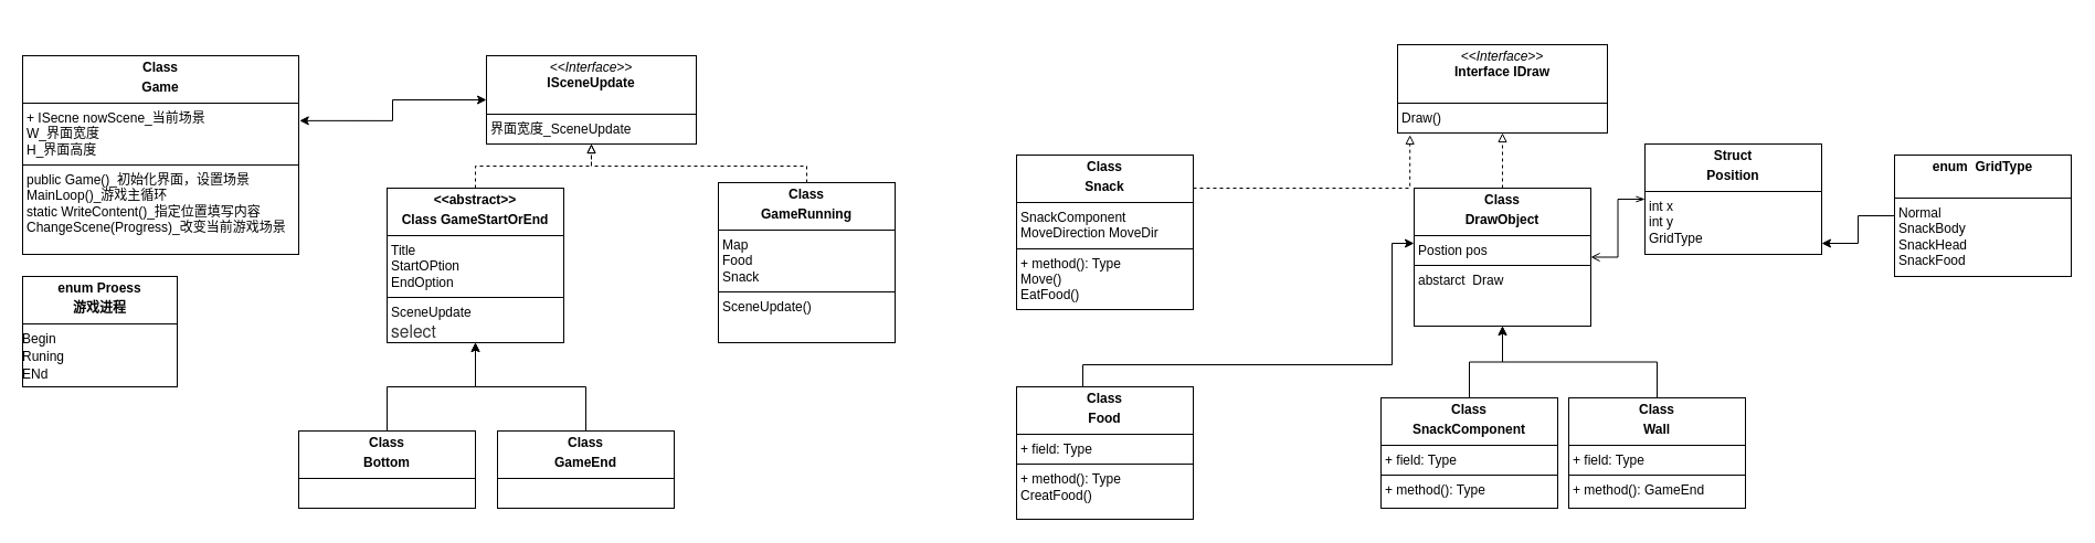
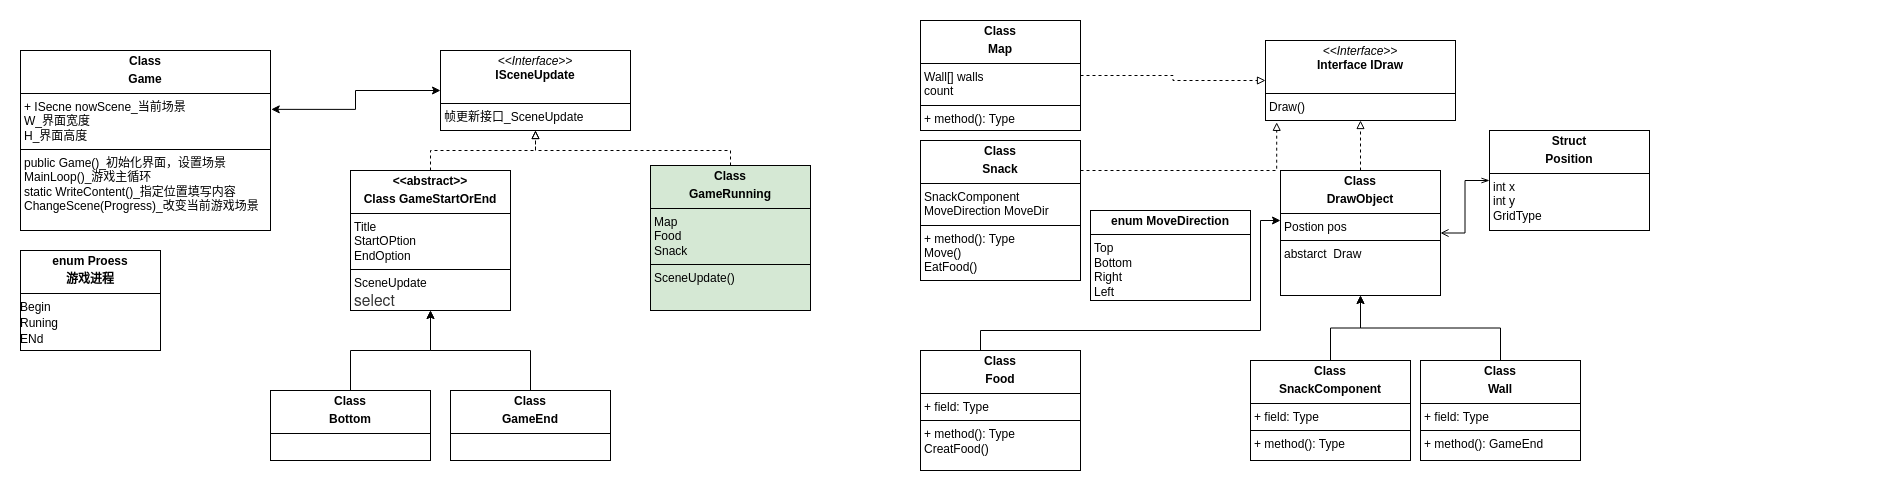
  <mxCell id="0" />
  <mxCell id="1" parent="0" />
  <mxCell id="2" value="" style="edgeStyle=orthogonalEdgeStyle;rounded=0;orthogonalLoop=1;jettySize=auto;html=1;entryX=1.003;entryY=0.327;entryDx=0;entryDy=0;entryPerimeter=0;startArrow=classic;startFill=1;" parent="1" source="3" target="6" edge="1"><mxGeometry relative="1" as="geometry"><mxPoint x="370" y="120" as="targetPoint" /></mxGeometry></mxCell>
- <mxCell id="3" value="&lt;p style=&quot;margin:0px;margin-top:4px;text-align:center;&quot;&gt;&lt;i&gt;&amp;lt;&amp;lt;Interface&amp;gt;&amp;gt;&lt;/i&gt;&lt;br&gt;&lt;b&gt;ISceneUpdate&lt;/b&gt;&lt;/p&gt;&lt;p style=&quot;margin:0px;margin-left:4px;&quot;&gt;&lt;br&gt;&lt;/p&gt;&lt;hr size=&quot;1&quot; style=&quot;border-style:solid;&quot;&gt;&lt;p style=&quot;margin:0px;margin-left:4px;&quot;&gt;界面宽度_SceneUpdate&lt;/p&gt;" style="verticalAlign=top;align=left;overflow=fill;html=1;whiteSpace=wrap;" parent="1" vertex="1"><mxGeometry x="440" y="50" width="190" height="80" as="geometry" /></mxCell>
+ <mxCell id="3" value="&lt;p style=&quot;margin:0px;margin-top:4px;text-align:center;&quot;&gt;&lt;i&gt;&amp;lt;&amp;lt;Interface&amp;gt;&amp;gt;&lt;/i&gt;&lt;br&gt;&lt;b&gt;ISceneUpdate&lt;/b&gt;&lt;/p&gt;&lt;p style=&quot;margin:0px;margin-left:4px;&quot;&gt;&lt;br&gt;&lt;/p&gt;&lt;hr size=&quot;1&quot; style=&quot;border-style:solid;&quot;&gt;&lt;p style=&quot;margin:0px;margin-left:4px;&quot;&gt;帧更新接口_SceneUpdate&lt;/p&gt;" style="verticalAlign=top;align=left;overflow=fill;html=1;whiteSpace=wrap;" parent="1" vertex="1"><mxGeometry x="440" y="50" width="190" height="80" as="geometry" /></mxCell>
  <mxCell id="4" value="" style="edgeStyle=orthogonalEdgeStyle;rounded=0;orthogonalLoop=1;jettySize=auto;html=1;dashed=1;endArrow=block;endFill=0;" parent="1" source="5" target="3" edge="1"><mxGeometry relative="1" as="geometry" /></mxCell>
  <mxCell id="5" value="&lt;p style=&quot;margin:0px;margin-top:4px;text-align:center;&quot;&gt;&lt;b&gt;&amp;lt;&amp;lt;abstract&amp;gt;&amp;gt;&lt;/b&gt;&lt;/p&gt;&lt;p style=&quot;margin:0px;margin-top:4px;text-align:center;&quot;&gt;&lt;b&gt;Class GameStartOrEnd&lt;/b&gt;&lt;/p&gt;&lt;hr size=&quot;1&quot; style=&quot;border-style:solid;&quot;&gt;&lt;p style=&quot;margin:0px;margin-left:4px;&quot;&gt;Title&lt;/p&gt;&lt;p style=&quot;margin:0px;margin-left:4px;&quot;&gt;StartOPtion&lt;/p&gt;&lt;p style=&quot;margin:0px;margin-left:4px;&quot;&gt;EndOption&lt;/p&gt;&lt;hr size=&quot;1&quot; style=&quot;border-style:solid;&quot;&gt;&lt;p style=&quot;margin:0px;margin-left:4px;&quot;&gt;SceneUpdate&lt;/p&gt;&lt;p style=&quot;margin:0px;margin-left:4px;&quot;&gt;&lt;span style=&quot;color: rgb(51, 51, 51); font-family: &amp;quot;Helvetica Neue&amp;quot;, Helvetica, Arial, &amp;quot;Hiragino Sans GB&amp;quot;, &amp;quot;Hiragino Sans GB W3&amp;quot;, &amp;quot;Microsoft YaHei UI&amp;quot;, &amp;quot;Microsoft YaHei&amp;quot;, sans-serif; font-size: 15.6px; background-color: rgb(255, 255, 255);&quot;&gt;select&lt;/span&gt;&lt;/p&gt;" style="verticalAlign=top;align=left;overflow=fill;html=1;whiteSpace=wrap;" parent="1" vertex="1"><mxGeometry x="350" y="170" width="160" height="140" as="geometry" /></mxCell>
  <mxCell id="6" value="&lt;p style=&quot;margin:0px;margin-top:4px;text-align:center;&quot;&gt;&lt;b&gt;Class&lt;/b&gt;&lt;/p&gt;&lt;p style=&quot;margin:0px;margin-top:4px;text-align:center;&quot;&gt;&lt;b&gt;Game&lt;/b&gt;&lt;/p&gt;&lt;hr size=&quot;1&quot; style=&quot;border-style:solid;&quot;&gt;&lt;p style=&quot;margin:0px;margin-left:4px;&quot;&gt;+ ISecne nowScene_当前场景&lt;/p&gt;&lt;p style=&quot;margin:0px;margin-left:4px;&quot;&gt;W_界面宽度&lt;/p&gt;&lt;p style=&quot;margin:0px;margin-left:4px;&quot;&gt;H_界面高度&lt;/p&gt;&lt;hr size=&quot;1&quot; style=&quot;border-style:solid;&quot;&gt;&lt;p style=&quot;margin:0px;margin-left:4px;&quot;&gt;public Game()_初始化界面，设置场景&lt;/p&gt;&lt;p style=&quot;margin:0px;margin-left:4px;&quot;&gt;MainLoop()_游戏主循环&lt;/p&gt;&lt;p style=&quot;margin:0px;margin-left:4px;&quot;&gt;static WriteContent()_指定位置填写内容&lt;/p&gt;&lt;p style=&quot;margin:0px;margin-left:4px;&quot;&gt;ChangeScene(Progress)_改变当前游戏场景&lt;/p&gt;" style="verticalAlign=top;align=left;overflow=fill;html=1;whiteSpace=wrap;" parent="1" vertex="1"><mxGeometry x="20" y="50" width="250" height="180" as="geometry" /></mxCell>
  <mxCell id="7" value="" style="edgeStyle=orthogonalEdgeStyle;rounded=0;orthogonalLoop=1;jettySize=auto;html=1;" parent="1" source="8" target="5" edge="1"><mxGeometry relative="1" as="geometry" /></mxCell>
  <mxCell id="8" value="&lt;p style=&quot;margin:0px;margin-top:4px;text-align:center;&quot;&gt;&lt;b&gt;Class&lt;/b&gt;&lt;/p&gt;&lt;p style=&quot;margin:0px;margin-top:4px;text-align:center;&quot;&gt;&lt;b&gt;Bottom&lt;/b&gt;&lt;/p&gt;&lt;hr size=&quot;1&quot; style=&quot;border-style:solid;&quot;&gt;&lt;p style=&quot;margin:0px;margin-left:4px;&quot;&gt;&lt;/p&gt;&lt;p style=&quot;margin:0px;margin-left:4px;&quot;&gt;&lt;br&gt;&lt;/p&gt;" style="verticalAlign=top;align=left;overflow=fill;html=1;whiteSpace=wrap;" parent="1" vertex="1"><mxGeometry x="270" y="390" width="160" height="70" as="geometry" /></mxCell>
  <mxCell id="9" value="" style="edgeStyle=orthogonalEdgeStyle;rounded=0;orthogonalLoop=1;jettySize=auto;html=1;" parent="1" source="10" target="5" edge="1"><mxGeometry relative="1" as="geometry" /></mxCell>
  <mxCell id="10" value="&lt;p style=&quot;margin:0px;margin-top:4px;text-align:center;&quot;&gt;&lt;b&gt;Class&lt;/b&gt;&lt;/p&gt;&lt;p style=&quot;margin:0px;margin-top:4px;text-align:center;&quot;&gt;&lt;b&gt;GameEnd&lt;/b&gt;&lt;/p&gt;&lt;hr size=&quot;1&quot; style=&quot;border-style:solid;&quot;&gt;&lt;p style=&quot;margin:0px;margin-left:4px;&quot;&gt;&lt;/p&gt;&lt;p style=&quot;margin:0px;margin-left:4px;&quot;&gt;&lt;br&gt;&lt;/p&gt;" style="verticalAlign=top;align=left;overflow=fill;html=1;whiteSpace=wrap;" parent="1" vertex="1"><mxGeometry x="450" y="390" width="160" height="70" as="geometry" /></mxCell>
  <mxCell id="11" value="" style="edgeStyle=orthogonalEdgeStyle;rounded=0;orthogonalLoop=1;jettySize=auto;html=1;dashed=1;endArrow=block;endFill=0;" parent="1" source="12" target="3" edge="1"><mxGeometry relative="1" as="geometry"><Array as="points"><mxPoint x="730" y="150" /><mxPoint x="535" y="150" /></Array></mxGeometry></mxCell>
- <mxCell id="12" value="&lt;p style=&quot;margin:0px;margin-top:4px;text-align:center;&quot;&gt;&lt;b&gt;Class&lt;/b&gt;&lt;/p&gt;&lt;p style=&quot;margin:0px;margin-top:4px;text-align:center;&quot;&gt;&lt;b&gt;GameRunning&lt;/b&gt;&lt;/p&gt;&lt;hr size=&quot;1&quot; style=&quot;border-style:solid;&quot;&gt;&lt;p style=&quot;margin:0px;margin-left:4px;&quot;&gt;Map&lt;/p&gt;&lt;p style=&quot;margin:0px;margin-left:4px;&quot;&gt;Food&lt;/p&gt;&lt;p style=&quot;margin:0px;margin-left:4px;&quot;&gt;Snack&lt;/p&gt;&lt;hr size=&quot;1&quot; style=&quot;border-style:solid;&quot;&gt;&lt;p style=&quot;margin:0px;margin-left:4px;&quot;&gt;SceneUpdate()&lt;/p&gt;" style="verticalAlign=top;align=left;overflow=fill;html=1;whiteSpace=wrap;" parent="1" vertex="1"><mxGeometry x="650" y="165" width="160" height="145" as="geometry" /></mxCell>
+ <mxCell id="12" value="&lt;p style=&quot;margin:0px;margin-top:4px;text-align:center;&quot;&gt;&lt;b&gt;Class&lt;/b&gt;&lt;/p&gt;&lt;p style=&quot;margin:0px;margin-top:4px;text-align:center;&quot;&gt;&lt;b&gt;GameRunning&lt;/b&gt;&lt;/p&gt;&lt;hr size=&quot;1&quot; style=&quot;border-style:solid;&quot;&gt;&lt;p style=&quot;margin:0px;margin-left:4px;&quot;&gt;Map&lt;/p&gt;&lt;p style=&quot;margin:0px;margin-left:4px;&quot;&gt;Food&lt;/p&gt;&lt;p style=&quot;margin:0px;margin-left:4px;&quot;&gt;Snack&lt;/p&gt;&lt;hr size=&quot;1&quot; style=&quot;border-style:solid;&quot;&gt;&lt;p style=&quot;margin:0px;margin-left:4px;&quot;&gt;SceneUpdate()&lt;/p&gt;" style="verticalAlign=top;align=left;overflow=fill;html=1;whiteSpace=wrap;fillColor=#d5e8d4;" parent="1" vertex="1"><mxGeometry x="650" y="165" width="160" height="145" as="geometry" /></mxCell>
  <mxCell id="13" value="&lt;p style=&quot;margin:0px;margin-top:4px;text-align:center;&quot;&gt;&lt;b&gt;enum Proess&lt;/b&gt;&lt;/p&gt;&lt;p style=&quot;margin:0px;margin-top:4px;text-align:center;&quot;&gt;&lt;b&gt;游戏进程&lt;/b&gt;&lt;/p&gt;&lt;hr size=&quot;1&quot; style=&quot;border-style:solid;&quot;&gt;&lt;div style=&quot;height:2px;&quot;&gt;&lt;div style=&quot;height: 2px;&quot;&gt;Begin&lt;/div&gt;&lt;div style=&quot;height: 2px;&quot;&gt;&lt;br&gt;&lt;/div&gt;&lt;div style=&quot;height: 2px;&quot;&gt;&amp;nbsp; &amp;nbsp;&lt;/div&gt;&lt;div style=&quot;height: 2px;&quot;&gt;&lt;br&gt;&lt;/div&gt;&lt;div style=&quot;height: 2px;&quot;&gt;&lt;br&gt;&lt;/div&gt;&lt;div style=&quot;height: 2px;&quot;&gt;&lt;br&gt;&lt;/div&gt;&lt;div style=&quot;height: 2px;&quot;&gt;&lt;br&gt;&lt;/div&gt;&lt;div style=&quot;height: 2px;&quot;&gt;&lt;br&gt;&lt;/div&gt;&lt;div style=&quot;height: 2px;&quot;&gt;Runing&lt;/div&gt;&lt;div style=&quot;height: 2px;&quot;&gt;&lt;br&gt;&lt;/div&gt;&lt;div style=&quot;height: 2px;&quot;&gt;&lt;br&gt;&lt;/div&gt;&lt;div style=&quot;height: 2px;&quot;&gt;&lt;br&gt;&lt;/div&gt;&lt;div style=&quot;height: 2px;&quot;&gt;&lt;br&gt;&lt;/div&gt;&lt;div style=&quot;height: 2px;&quot;&gt;&lt;br&gt;&lt;/div&gt;&lt;div style=&quot;height: 2px;&quot;&gt;&lt;br&gt;&lt;/div&gt;&lt;div style=&quot;height: 2px;&quot;&gt;&lt;br&gt;&lt;/div&gt;&lt;div style=&quot;height: 2px;&quot;&gt;ENd&lt;/div&gt;&lt;/div&gt;" style="verticalAlign=top;align=left;overflow=fill;html=1;whiteSpace=wrap;" parent="1" vertex="1"><mxGeometry x="20" y="250" width="140" height="100" as="geometry" /></mxCell>
  <mxCell id="14" value="&lt;p style=&quot;margin:0px;margin-top:4px;text-align:center;&quot;&gt;&lt;i&gt;&amp;lt;&amp;lt;Interface&amp;gt;&amp;gt;&lt;/i&gt;&lt;br&gt;&lt;b&gt;Interface IDraw&lt;/b&gt;&lt;/p&gt;&lt;p style=&quot;margin:0px;margin-left:4px;&quot;&gt;&lt;br&gt;&lt;/p&gt;&lt;hr size=&quot;1&quot; style=&quot;border-style:solid;&quot;&gt;&lt;p style=&quot;margin:0px;margin-left:4px;&quot;&gt;Draw()&lt;/p&gt;" style="verticalAlign=top;align=left;overflow=fill;html=1;whiteSpace=wrap;" parent="1" vertex="1"><mxGeometry x="1265" y="40" width="190" height="80" as="geometry" /></mxCell>
  <mxCell id="15" value="" style="edgeStyle=orthogonalEdgeStyle;rounded=0;orthogonalLoop=1;jettySize=auto;html=1;dashed=1;endArrow=block;endFill=0;" parent="1" source="16" target="14" edge="1"><mxGeometry relative="1" as="geometry" /></mxCell>
  <mxCell id="16" value="&lt;p style=&quot;margin:0px;margin-top:4px;text-align:center;&quot;&gt;&lt;b&gt;Class&lt;/b&gt;&lt;/p&gt;&lt;p style=&quot;margin:0px;margin-top:4px;text-align:center;&quot;&gt;&lt;b&gt;DrawObject&lt;/b&gt;&lt;/p&gt;&lt;hr size=&quot;1&quot; style=&quot;border-style:solid;&quot;&gt;&lt;p style=&quot;margin:0px;margin-left:4px;&quot;&gt;Postion pos&lt;/p&gt;&lt;hr size=&quot;1&quot; style=&quot;border-style:solid;&quot;&gt;&lt;p style=&quot;margin:0px;margin-left:4px;&quot;&gt;abstarct&amp;nbsp; Draw&lt;/p&gt;" style="verticalAlign=top;align=left;overflow=fill;html=1;whiteSpace=wrap;" parent="1" vertex="1"><mxGeometry x="1280" y="170" width="160" height="125" as="geometry" /></mxCell>
- <mxCell id="17" value="" style="edgeStyle=orthogonalEdgeStyle;rounded=0;orthogonalLoop=1;jettySize=auto;html=1;" parent="1" source="18" target="20" edge="1"><mxGeometry relative="1" as="geometry"><Array as="points"><mxPoint x="1682" y="195" /><mxPoint x="1682" y="220" /></Array></mxGeometry></mxCell>
- <mxCell id="18" value="&lt;p style=&quot;margin:0px;margin-top:4px;text-align:center;&quot;&gt;&lt;b&gt;enum&amp;nbsp; GridType&lt;/b&gt;&lt;/p&gt;&lt;p style=&quot;margin:0px;margin-left:4px;&quot;&gt;&lt;br&gt;&lt;/p&gt;&lt;hr size=&quot;1&quot; style=&quot;border-style:solid;&quot;&gt;&lt;p style=&quot;margin:0px;margin-left:4px;&quot;&gt;Normal&lt;/p&gt;&lt;p style=&quot;margin:0px;margin-left:4px;&quot;&gt;SnackBody&lt;/p&gt;&lt;p style=&quot;margin:0px;margin-left:4px;&quot;&gt;SnackHead&lt;/p&gt;&lt;p style=&quot;margin:0px;margin-left:4px;&quot;&gt;SnackFood&lt;/p&gt;" style="verticalAlign=top;align=left;overflow=fill;html=1;whiteSpace=wrap;" parent="1" vertex="1"><mxGeometry x="1715" y="140" width="160" height="110" as="geometry" /></mxCell>
  <mxCell id="19" value="" style="edgeStyle=orthogonalEdgeStyle;rounded=0;orthogonalLoop=1;jettySize=auto;html=1;endArrow=open;endFill=0;startArrow=openThin;startFill=0;" parent="1" source="20" target="16" edge="1"><mxGeometry relative="1" as="geometry" /></mxCell>
  <mxCell id="20" value="&lt;p style=&quot;margin:0px;margin-top:4px;text-align:center;&quot;&gt;&lt;b&gt;Struct&lt;/b&gt;&lt;/p&gt;&lt;p style=&quot;margin:0px;margin-top:4px;text-align:center;&quot;&gt;&lt;b&gt;Position&lt;/b&gt;&lt;/p&gt;&lt;hr size=&quot;1&quot; style=&quot;border-style:solid;&quot;&gt;&lt;p style=&quot;margin:0px;margin-left:4px;&quot;&gt;int x&lt;/p&gt;&lt;p style=&quot;margin:0px;margin-left:4px;&quot;&gt;int y&lt;/p&gt;&lt;p style=&quot;margin:0px;margin-left:4px;&quot;&gt;GridType&lt;/p&gt;" style="verticalAlign=top;align=left;overflow=fill;html=1;whiteSpace=wrap;" parent="1" vertex="1"><mxGeometry x="1489" y="130" width="160" height="100" as="geometry" /></mxCell>
  <mxCell id="21" value="" style="edgeStyle=orthogonalEdgeStyle;rounded=0;orthogonalLoop=1;jettySize=auto;html=1;" edge="1" parent="1" source="22" target="16"><mxGeometry relative="1" as="geometry"><mxPoint x="1395" y="300" as="targetPoint" /><Array as="points"><mxPoint x="980" y="330" /><mxPoint x="1260" y="330" /><mxPoint x="1260" y="220" /></Array></mxGeometry></mxCell>
  <mxCell id="22" value="&lt;p style=&quot;margin:0px;margin-top:4px;text-align:center;&quot;&gt;&lt;b&gt;Class&lt;/b&gt;&lt;/p&gt;&lt;p style=&quot;margin:0px;margin-top:4px;text-align:center;&quot;&gt;&lt;b&gt;Food&lt;/b&gt;&lt;/p&gt;&lt;hr size=&quot;1&quot; style=&quot;border-style:solid;&quot;&gt;&lt;p style=&quot;margin:0px;margin-left:4px;&quot;&gt;+ field: Type&lt;/p&gt;&lt;hr size=&quot;1&quot; style=&quot;border-style:solid;&quot;&gt;&lt;p style=&quot;margin:0px;margin-left:4px;&quot;&gt;+ method(): Type&lt;/p&gt;&lt;p style=&quot;margin:0px;margin-left:4px;&quot;&gt;CreatFood()&lt;/p&gt;" style="verticalAlign=top;align=left;overflow=fill;html=1;whiteSpace=wrap;" parent="1" vertex="1"><mxGeometry x="920" y="350" width="160" height="120" as="geometry" /></mxCell>
  <mxCell id="23" value="" style="edgeStyle=orthogonalEdgeStyle;rounded=0;orthogonalLoop=1;jettySize=auto;html=1;" edge="1" parent="1" source="26" target="16"><mxGeometry relative="1" as="geometry" /></mxCell>
  <mxCell id="24" value="&lt;p style=&quot;margin:0px;margin-top:4px;text-align:center;&quot;&gt;&lt;b&gt;Class&lt;/b&gt;&lt;/p&gt;&lt;p style=&quot;margin:0px;margin-top:4px;text-align:center;&quot;&gt;&lt;b&gt;Wall&lt;/b&gt;&lt;/p&gt;&lt;hr size=&quot;1&quot; style=&quot;border-style:solid;&quot;&gt;&lt;p style=&quot;margin:0px;margin-left:4px;&quot;&gt;+ field: Type&lt;/p&gt;&lt;hr size=&quot;1&quot; style=&quot;border-style:solid;&quot;&gt;&lt;p style=&quot;margin:0px;margin-left:4px;&quot;&gt;+ method(): GameEnd&lt;/p&gt;" style="verticalAlign=top;align=left;overflow=fill;html=1;whiteSpace=wrap;" parent="1" vertex="1"><mxGeometry x="1420" y="360" width="160" height="100" as="geometry" /></mxCell>
  <mxCell id="25" value="" style="edgeStyle=orthogonalEdgeStyle;rounded=0;orthogonalLoop=1;jettySize=auto;html=1;entryX=0.5;entryY=1;entryDx=0;entryDy=0;" edge="1" parent="1" source="24" target="16"><mxGeometry relative="1" as="geometry"><mxPoint x="1445" y="405" as="sourcePoint" /><mxPoint x="1360" y="270" as="targetPoint" /></mxGeometry></mxCell>
  <mxCell id="26" value="&lt;p style=&quot;margin:0px;margin-top:4px;text-align:center;&quot;&gt;&lt;b&gt;Class&lt;/b&gt;&lt;/p&gt;&lt;p style=&quot;margin:0px;margin-top:4px;text-align:center;&quot;&gt;&lt;b&gt;SnackComponent&lt;/b&gt;&lt;/p&gt;&lt;hr size=&quot;1&quot; style=&quot;border-style:solid;&quot;&gt;&lt;p style=&quot;margin:0px;margin-left:4px;&quot;&gt;+ field: Type&lt;/p&gt;&lt;hr size=&quot;1&quot; style=&quot;border-style:solid;&quot;&gt;&lt;p style=&quot;margin:0px;margin-left:4px;&quot;&gt;+ method(): Type&lt;/p&gt;" style="verticalAlign=top;align=left;overflow=fill;html=1;whiteSpace=wrap;" parent="1" vertex="1"><mxGeometry x="1250" y="360" width="160" height="100" as="geometry" /></mxCell>
  <mxCell id="27" value="" style="edgeStyle=orthogonalEdgeStyle;rounded=0;orthogonalLoop=1;jettySize=auto;html=1;entryX=0.059;entryY=1.023;entryDx=0;entryDy=0;entryPerimeter=0;dashed=1;endArrow=block;endFill=0;" edge="1" parent="1" source="28" target="14"><mxGeometry relative="1" as="geometry"><mxPoint x="1000" y="70" as="targetPoint" /><Array as="points"><mxPoint x="1276" y="170" /></Array></mxGeometry></mxCell>
  <mxCell id="28" value="&lt;p style=&quot;margin:0px;margin-top:4px;text-align:center;&quot;&gt;&lt;b&gt;Class&lt;/b&gt;&lt;/p&gt;&lt;p style=&quot;margin:0px;margin-top:4px;text-align:center;&quot;&gt;&lt;b&gt;Snack&lt;/b&gt;&lt;/p&gt;&lt;hr size=&quot;1&quot; style=&quot;border-style:solid;&quot;&gt;&lt;p style=&quot;margin:0px;margin-left:4px;&quot;&gt;SnackComponent&lt;/p&gt;&lt;p style=&quot;margin:0px;margin-left:4px;&quot;&gt;MoveDirection MoveDir&lt;/p&gt;&lt;hr size=&quot;1&quot; style=&quot;border-style:solid;&quot;&gt;&lt;p style=&quot;margin:0px;margin-left:4px;&quot;&gt;+ method(): Type&lt;/p&gt;&lt;p style=&quot;margin:0px;margin-left:4px;&quot;&gt;Move()&lt;/p&gt;&lt;p style=&quot;margin:0px;margin-left:4px;&quot;&gt;EatFood()&lt;/p&gt;" style="verticalAlign=top;align=left;overflow=fill;html=1;whiteSpace=wrap;" vertex="1" parent="1"><mxGeometry x="920" y="140" width="160" height="140" as="geometry" /></mxCell>
+ <mxCell id="29" value="" style="edgeStyle=orthogonalEdgeStyle;rounded=0;orthogonalLoop=1;jettySize=auto;html=1;dashed=1;endArrow=block;endFill=0;" edge="1" parent="1" source="30" target="14"><mxGeometry relative="1" as="geometry" /></mxCell>
+ <mxCell id="30" value="&lt;p style=&quot;margin:0px;margin-top:4px;text-align:center;&quot;&gt;&lt;b&gt;Class&lt;/b&gt;&lt;/p&gt;&lt;p style=&quot;margin:0px;margin-top:4px;text-align:center;&quot;&gt;&lt;b&gt;Map&lt;/b&gt;&lt;/p&gt;&lt;hr size=&quot;1&quot; style=&quot;border-style:solid;&quot;&gt;&lt;p style=&quot;margin:0px;margin-left:4px;&quot;&gt;Wall[] walls&lt;/p&gt;&lt;p style=&quot;margin:0px;margin-left:4px;&quot;&gt;count&lt;/p&gt;&lt;hr size=&quot;1&quot; style=&quot;border-style:solid;&quot;&gt;&lt;p style=&quot;margin:0px;margin-left:4px;&quot;&gt;+ method(): Type&lt;/p&gt;" style="verticalAlign=top;align=left;overflow=fill;html=1;whiteSpace=wrap;" vertex="1" parent="1"><mxGeometry x="920" y="20" width="160" height="110" as="geometry" /></mxCell>
+ <mxCell id="31" value="&lt;p style=&quot;margin:0px;margin-top:4px;text-align:center;&quot;&gt;&lt;b&gt;enum MoveDirection&lt;/b&gt;&lt;/p&gt;&lt;hr size=&quot;1&quot; style=&quot;border-style:solid;&quot;&gt;&lt;p style=&quot;margin:0px;margin-left:4px;&quot;&gt;Top&lt;/p&gt;&lt;p style=&quot;margin:0px;margin-left:4px;&quot;&gt;Bottom&lt;/p&gt;&lt;p style=&quot;margin:0px;margin-left:4px;&quot;&gt;Right&lt;/p&gt;&lt;p style=&quot;margin:0px;margin-left:4px;&quot;&gt;Left&lt;/p&gt;" style="verticalAlign=top;align=left;overflow=fill;html=1;whiteSpace=wrap;" vertex="1" parent="1"><mxGeometry x="1090" y="210" width="160" height="90" as="geometry" /></mxCell>
